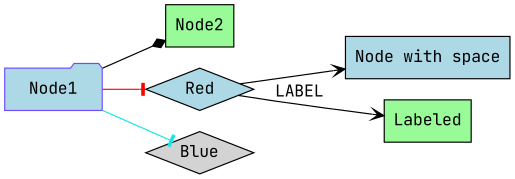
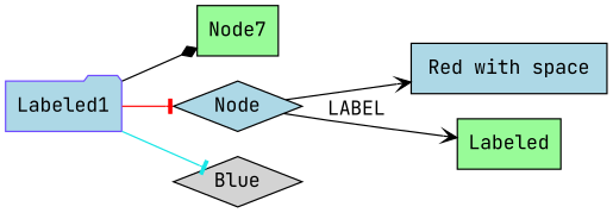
  digraph {
    fontname="JetBrains Mono"
    rankdir=LR
    node [fillcolor=lightblue fontname="JetBrains Mono" shape=box style=filled]
    edge [arrowhead=tee fontname="JetBrains Mono"]
-   Node1 [color="0.7 0.7 1.0" shape=folder]
-   Node2 [fillcolor=palegreen]
-   Red [shape=diamond]
+   Node1 [color="0.7 0.7 1.0" shape=folder label=Labeled1]
+   Node2 [fillcolor=palegreen label=Node7]
+   Red [shape=diamond label="Node"]
    Blue [fillcolor=lightgrey shape=diamond]
-   "Node with space"
+   "Node with space" [label="Red with space"]
    Labeled [fillcolor=palegreen]
    Node1 -> Node2 [arrowhead=diamond]
    Node1 -> Red [color=red]
    Node1 -> Blue [color="0.5 0.9 0.9"]
    Red -> "Node with space" [arrowhead=vee]
    Red -> Labeled [arrowhead=vee label=LABEL]
  }
